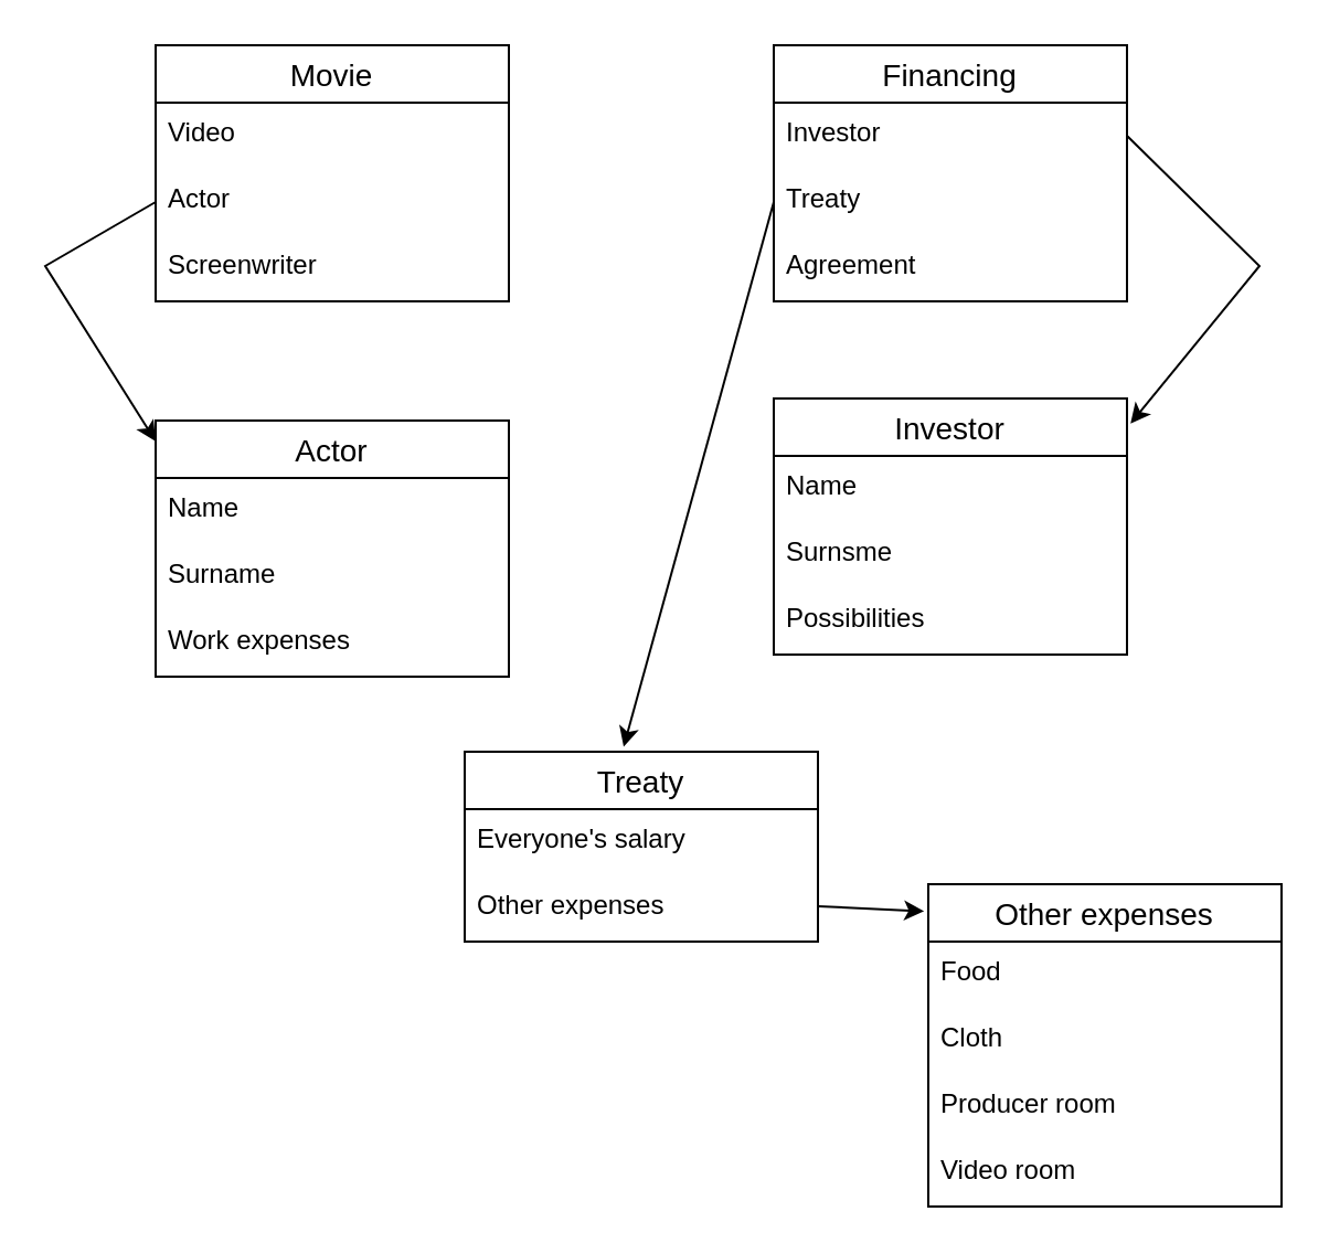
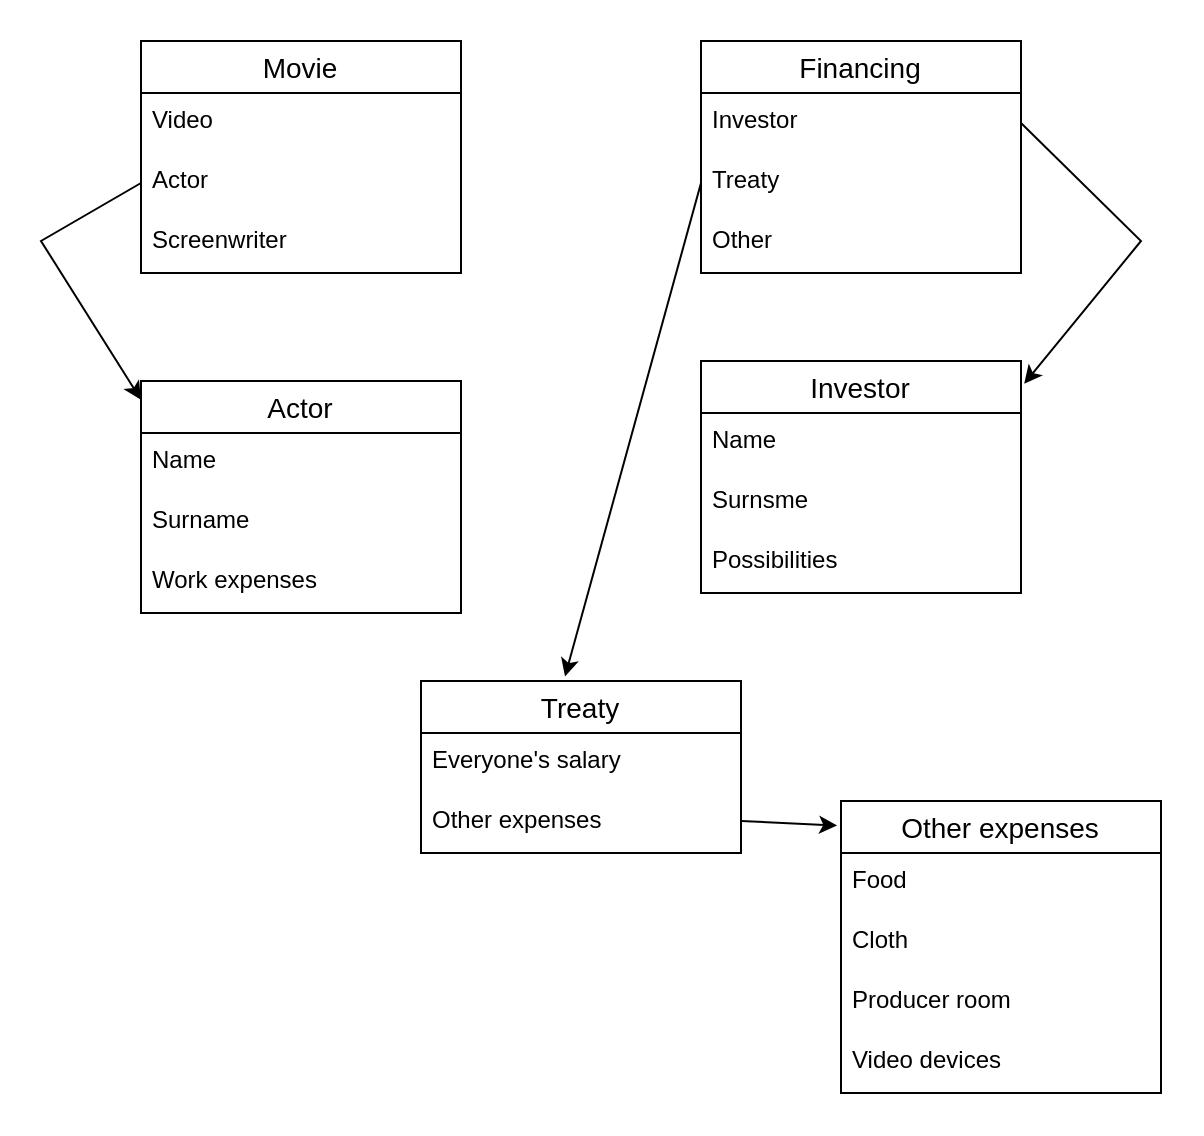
  <mxCell id="0" />
  <mxCell id="1" parent="0" />
  <mxCell id="2" value="Movie" style="swimlane;fontStyle=0;childLayout=stackLayout;horizontal=1;startSize=26;horizontalStack=0;resizeParent=1;resizeParentMax=0;resizeLast=0;collapsible=1;marginBottom=0;align=center;fontSize=14;" vertex="1" parent="1"><mxGeometry x="70" y="20" width="160" height="116" as="geometry" /></mxCell>
  <mxCell id="3" value="Video" style="text;strokeColor=none;fillColor=none;spacingLeft=4;spacingRight=4;overflow=hidden;rotatable=0;points=[[0,0.5],[1,0.5]];portConstraint=eastwest;fontSize=12;" vertex="1" parent="2"><mxGeometry y="26" width="160" height="30" as="geometry" /></mxCell>
  <mxCell id="4" value="Actor" style="text;strokeColor=none;fillColor=none;spacingLeft=4;spacingRight=4;overflow=hidden;rotatable=0;points=[[0,0.5],[1,0.5]];portConstraint=eastwest;fontSize=12;" vertex="1" parent="2"><mxGeometry y="56" width="160" height="30" as="geometry" /></mxCell>
  <mxCell id="5" value="Screenwriter " style="text;strokeColor=none;fillColor=none;spacingLeft=4;spacingRight=4;overflow=hidden;rotatable=0;points=[[0,0.5],[1,0.5]];portConstraint=eastwest;fontSize=12;" vertex="1" parent="2"><mxGeometry y="86" width="160" height="30" as="geometry" /></mxCell>
  <mxCell id="6" value="Actor" style="swimlane;fontStyle=0;childLayout=stackLayout;horizontal=1;startSize=26;horizontalStack=0;resizeParent=1;resizeParentMax=0;resizeLast=0;collapsible=1;marginBottom=0;align=center;fontSize=14;" vertex="1" parent="1"><mxGeometry x="70" y="190" width="160" height="116" as="geometry" /></mxCell>
  <mxCell id="7" value="Name" style="text;strokeColor=none;fillColor=none;spacingLeft=4;spacingRight=4;overflow=hidden;rotatable=0;points=[[0,0.5],[1,0.5]];portConstraint=eastwest;fontSize=12;" vertex="1" parent="6"><mxGeometry y="26" width="160" height="30" as="geometry" /></mxCell>
  <mxCell id="8" value="Surname" style="text;strokeColor=none;fillColor=none;spacingLeft=4;spacingRight=4;overflow=hidden;rotatable=0;points=[[0,0.5],[1,0.5]];portConstraint=eastwest;fontSize=12;" vertex="1" parent="6"><mxGeometry y="56" width="160" height="30" as="geometry" /></mxCell>
  <mxCell id="9" value="Work expenses" style="text;strokeColor=none;fillColor=none;spacingLeft=4;spacingRight=4;overflow=hidden;rotatable=0;points=[[0,0.5],[1,0.5]];portConstraint=eastwest;fontSize=12;" vertex="1" parent="6"><mxGeometry y="86" width="160" height="30" as="geometry" /></mxCell>
  <mxCell id="10" value="" style="endArrow=classic;html=1;rounded=0;entryX=0;entryY=0.081;entryDx=0;entryDy=0;entryPerimeter=0;exitX=0;exitY=0.5;exitDx=0;exitDy=0;" edge="1" parent="1" source="4" target="6"><mxGeometry width="50" height="50" relative="1" as="geometry"><mxPoint x="30" y="80" as="sourcePoint" /><mxPoint x="40" y="250" as="targetPoint" /><Array as="points"><mxPoint x="20" y="120" /></Array></mxGeometry></mxCell>
  <mxCell id="11" value="Financing" style="swimlane;fontStyle=0;childLayout=stackLayout;horizontal=1;startSize=26;horizontalStack=0;resizeParent=1;resizeParentMax=0;resizeLast=0;collapsible=1;marginBottom=0;align=center;fontSize=14;" vertex="1" parent="1"><mxGeometry x="350" y="20" width="160" height="116" as="geometry" /></mxCell>
  <mxCell id="12" value="Investor" style="text;strokeColor=none;fillColor=none;spacingLeft=4;spacingRight=4;overflow=hidden;rotatable=0;points=[[0,0.5],[1,0.5]];portConstraint=eastwest;fontSize=12;" vertex="1" parent="11"><mxGeometry y="26" width="160" height="30" as="geometry" /></mxCell>
  <mxCell id="13" value="Treaty" style="text;strokeColor=none;fillColor=none;spacingLeft=4;spacingRight=4;overflow=hidden;rotatable=0;points=[[0,0.5],[1,0.5]];portConstraint=eastwest;fontSize=12;" vertex="1" parent="11"><mxGeometry y="56" width="160" height="30" as="geometry" /></mxCell>
- <mxCell id="14" value="Agreement" style="text;strokeColor=none;fillColor=none;spacingLeft=4;spacingRight=4;overflow=hidden;rotatable=0;points=[[0,0.5],[1,0.5]];portConstraint=eastwest;fontSize=12;" vertex="1" parent="11"><mxGeometry y="86" width="160" height="30" as="geometry" /></mxCell>
+ <mxCell id="14" value="Other" style="text;strokeColor=none;fillColor=none;spacingLeft=4;spacingRight=4;overflow=hidden;rotatable=0;points=[[0,0.5],[1,0.5]];portConstraint=eastwest;fontSize=12;" vertex="1" parent="11"><mxGeometry y="86" width="160" height="30" as="geometry" /></mxCell>
  <mxCell id="15" value="Investor" style="swimlane;fontStyle=0;childLayout=stackLayout;horizontal=1;startSize=26;horizontalStack=0;resizeParent=1;resizeParentMax=0;resizeLast=0;collapsible=1;marginBottom=0;align=center;fontSize=14;" vertex="1" parent="1"><mxGeometry x="350" y="180" width="160" height="116" as="geometry" /></mxCell>
  <mxCell id="16" value="Name" style="text;strokeColor=none;fillColor=none;spacingLeft=4;spacingRight=4;overflow=hidden;rotatable=0;points=[[0,0.5],[1,0.5]];portConstraint=eastwest;fontSize=12;" vertex="1" parent="15"><mxGeometry y="26" width="160" height="30" as="geometry" /></mxCell>
  <mxCell id="17" value="Surnsme" style="text;strokeColor=none;fillColor=none;spacingLeft=4;spacingRight=4;overflow=hidden;rotatable=0;points=[[0,0.5],[1,0.5]];portConstraint=eastwest;fontSize=12;" vertex="1" parent="15"><mxGeometry y="56" width="160" height="30" as="geometry" /></mxCell>
  <mxCell id="18" value="Possibilities" style="text;strokeColor=none;fillColor=none;spacingLeft=4;spacingRight=4;overflow=hidden;rotatable=0;points=[[0,0.5],[1,0.5]];portConstraint=eastwest;fontSize=12;" vertex="1" parent="15"><mxGeometry y="86" width="160" height="30" as="geometry" /></mxCell>
  <mxCell id="19" value="" style="endArrow=classic;html=1;rounded=0;entryX=1.01;entryY=0.098;entryDx=0;entryDy=0;exitX=1;exitY=0.5;exitDx=0;exitDy=0;entryPerimeter=0;" edge="1" parent="1" source="12" target="15"><mxGeometry width="50" height="50" relative="1" as="geometry"><mxPoint x="580" y="50" as="sourcePoint" /><mxPoint x="560" y="10" as="targetPoint" /><Array as="points"><mxPoint x="570" y="120" /></Array></mxGeometry></mxCell>
  <mxCell id="20" value="Treaty" style="swimlane;fontStyle=0;childLayout=stackLayout;horizontal=1;startSize=26;horizontalStack=0;resizeParent=1;resizeParentMax=0;resizeLast=0;collapsible=1;marginBottom=0;align=center;fontSize=14;" vertex="1" parent="1"><mxGeometry x="210" y="340" width="160" height="86" as="geometry" /></mxCell>
  <mxCell id="21" value="Everyone's salary" style="text;strokeColor=none;fillColor=none;spacingLeft=4;spacingRight=4;overflow=hidden;rotatable=0;points=[[0,0.5],[1,0.5]];portConstraint=eastwest;fontSize=12;" vertex="1" parent="20"><mxGeometry y="26" width="160" height="30" as="geometry" /></mxCell>
  <mxCell id="22" value="Other expenses" style="text;strokeColor=none;fillColor=none;spacingLeft=4;spacingRight=4;overflow=hidden;rotatable=0;points=[[0,0.5],[1,0.5]];portConstraint=eastwest;fontSize=12;" vertex="1" parent="20"><mxGeometry y="56" width="160" height="30" as="geometry" /></mxCell>
  <mxCell id="23" value="" style="endArrow=classic;html=1;rounded=0;entryX=0.45;entryY=-0.026;entryDx=0;entryDy=0;entryPerimeter=0;exitX=0;exitY=0.5;exitDx=0;exitDy=0;" edge="1" parent="1" source="13" target="20"><mxGeometry width="50" height="50" relative="1" as="geometry"><mxPoint x="280" y="100" as="sourcePoint" /><mxPoint x="310" y="180" as="targetPoint" /></mxGeometry></mxCell>
  <mxCell id="24" value="Other expenses" style="swimlane;fontStyle=0;childLayout=stackLayout;horizontal=1;startSize=26;horizontalStack=0;resizeParent=1;resizeParentMax=0;resizeLast=0;collapsible=1;marginBottom=0;align=center;fontSize=14;" vertex="1" parent="1"><mxGeometry x="420" y="400" width="160" height="146" as="geometry" /></mxCell>
  <mxCell id="25" value="Food" style="text;strokeColor=none;fillColor=none;spacingLeft=4;spacingRight=4;overflow=hidden;rotatable=0;points=[[0,0.5],[1,0.5]];portConstraint=eastwest;fontSize=12;" vertex="1" parent="24"><mxGeometry y="26" width="160" height="30" as="geometry" /></mxCell>
  <mxCell id="26" value="Cloth" style="text;strokeColor=none;fillColor=none;spacingLeft=4;spacingRight=4;overflow=hidden;rotatable=0;points=[[0,0.5],[1,0.5]];portConstraint=eastwest;fontSize=12;" vertex="1" parent="24"><mxGeometry y="56" width="160" height="30" as="geometry" /></mxCell>
  <mxCell id="27" value="Producer room" style="text;strokeColor=none;fillColor=none;spacingLeft=4;spacingRight=4;overflow=hidden;rotatable=0;points=[[0,0.5],[1,0.5]];portConstraint=eastwest;fontSize=12;" vertex="1" parent="24"><mxGeometry y="86" width="160" height="30" as="geometry" /></mxCell>
- <mxCell id="28" value="Video room" style="text;strokeColor=none;fillColor=none;spacingLeft=4;spacingRight=4;overflow=hidden;rotatable=0;points=[[0,0.5],[1,0.5]];portConstraint=eastwest;fontSize=12;" vertex="1" parent="24"><mxGeometry y="116" width="160" height="30" as="geometry" /></mxCell>
+ <mxCell id="28" value="Video devices" style="text;strokeColor=none;fillColor=none;spacingLeft=4;spacingRight=4;overflow=hidden;rotatable=0;points=[[0,0.5],[1,0.5]];portConstraint=eastwest;fontSize=12;" vertex="1" parent="24"><mxGeometry y="116" width="160" height="30" as="geometry" /></mxCell>
  <mxCell id="29" value="" style="endArrow=classic;html=1;rounded=0;entryX=-0.012;entryY=0.084;entryDx=0;entryDy=0;entryPerimeter=0;" edge="1" parent="1" target="24"><mxGeometry width="50" height="50" relative="1" as="geometry"><mxPoint x="370" y="410" as="sourcePoint" /><mxPoint x="420" y="360" as="targetPoint" /></mxGeometry></mxCell>
